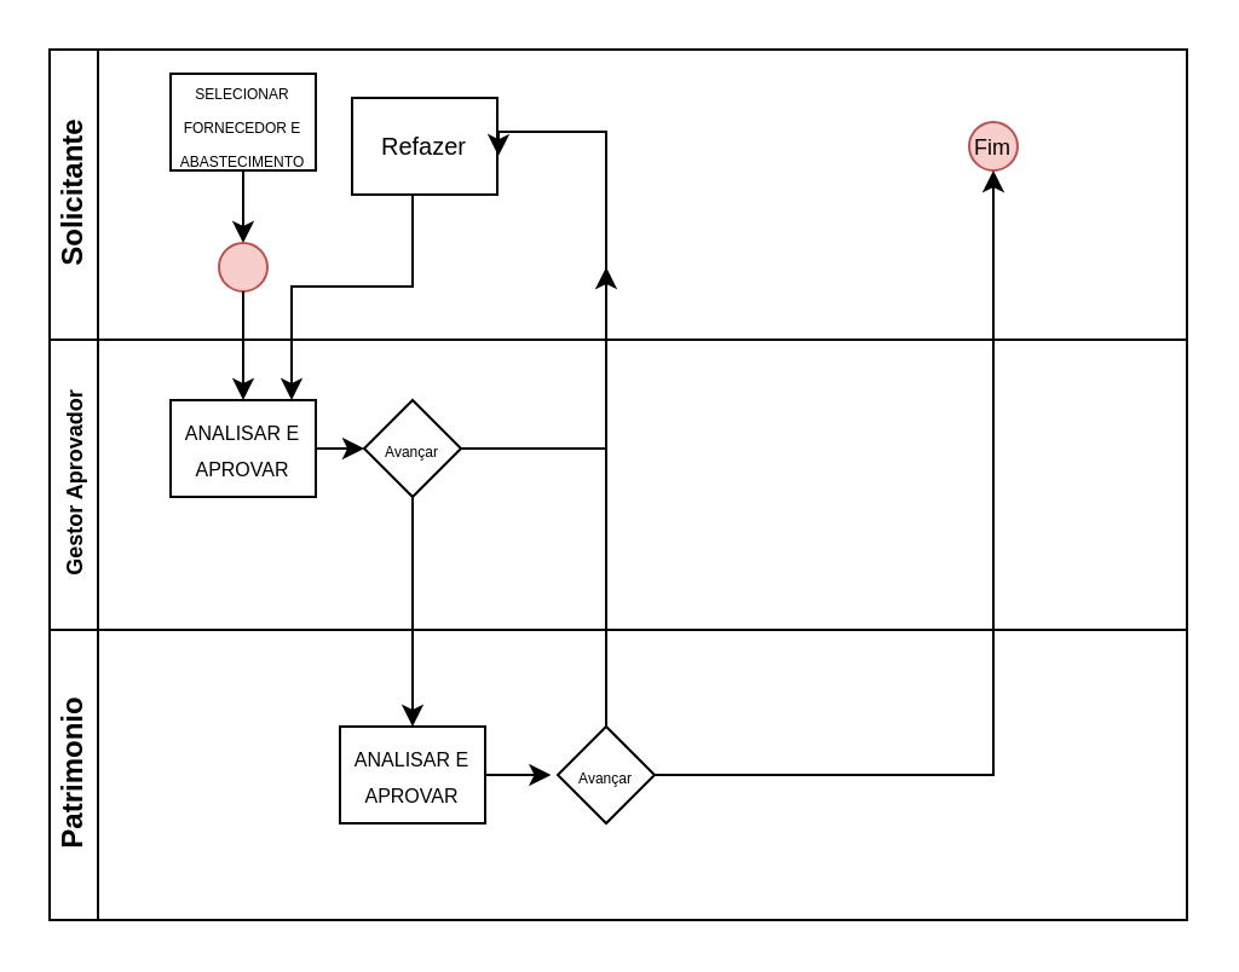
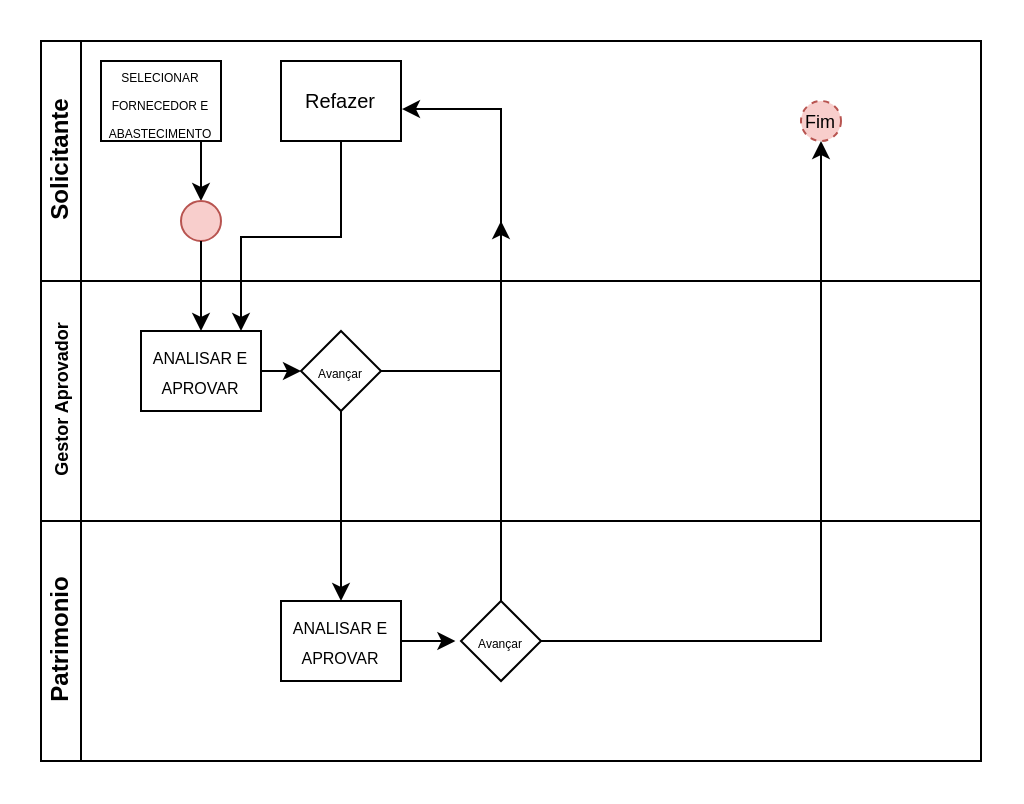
  <mxCell id="0" />
  <mxCell id="1" parent="0" />
  <mxCell id="2" value="" style="swimlane;html=1;childLayout=stackLayout;resizeParent=1;resizeParentMax=0;horizontal=0;startSize=0;horizontalStack=0;" parent="1" vertex="1"><mxGeometry x="20" y="20" width="470" height="360" as="geometry"><mxRectangle x="120" y="120" width="40" height="60" as="alternateBounds" /></mxGeometry></mxCell>
  <mxCell id="3" value="Solicitante" style="swimlane;html=1;startSize=20;horizontal=0;" parent="2" vertex="1"><mxGeometry width="470" height="120" as="geometry" /></mxCell>
  <mxCell id="4" style="edgeStyle=orthogonalEdgeStyle;rounded=0;orthogonalLoop=1;jettySize=auto;html=1;exitX=0.5;exitY=1;exitDx=0;exitDy=0;entryX=0.5;entryY=0;entryDx=0;entryDy=0;" edge="1" parent="3" source="5" target="6"><mxGeometry relative="1" as="geometry" /></mxCell>
- <mxCell id="5" value="&lt;div style=&quot;&quot;&gt;&lt;font style=&quot;font-size: 6px;&quot;&gt;&lt;br&gt;&lt;/font&gt;&lt;/div&gt;&lt;div style=&quot;&quot;&gt;&lt;font style=&quot;font-size: 6px;&quot;&gt;SELECIONAR FORNECEDOR E ABASTECIMENTO&lt;/font&gt;&lt;/div&gt;&lt;div style=&quot;font-size: 11px;&quot;&gt;&lt;br&gt;&lt;/div&gt;" style="rounded=0;whiteSpace=wrap;html=1;" vertex="1" parent="3"><mxGeometry x="50" y="10" width="60" height="40" as="geometry" /></mxCell>
+ <mxCell id="5" value="&lt;div style=&quot;&quot;&gt;&lt;font style=&quot;font-size: 6px;&quot;&gt;&lt;br&gt;&lt;/font&gt;&lt;/div&gt;&lt;div style=&quot;&quot;&gt;&lt;font style=&quot;font-size: 6px;&quot;&gt;SELECIONAR FORNECEDOR E ABASTECIMENTO&lt;/font&gt;&lt;/div&gt;&lt;div style=&quot;font-size: 11px;&quot;&gt;&lt;br&gt;&lt;/div&gt;" style="rounded=0;whiteSpace=wrap;html=1;" vertex="1" parent="3"><mxGeometry x="30" y="10" width="60" height="40" as="geometry" /></mxCell>
  <mxCell id="6" value="" style="ellipse;whiteSpace=wrap;html=1;fillColor=#f8cecc;strokeColor=#b85450;" vertex="1" parent="3"><mxGeometry x="70" y="80" width="20" height="20" as="geometry" /></mxCell>
- <mxCell id="7" value="&lt;font style=&quot;font-size: 10px;&quot;&gt;Refazer&lt;/font&gt;" style="rounded=0;whiteSpace=wrap;html=1;" vertex="1" parent="3"><mxGeometry x="125" y="20" width="60" height="40" as="geometry" /></mxCell>
- <mxCell id="8" value="&lt;font style=&quot;font-size: 9px;&quot;&gt;Fim&lt;/font&gt;" style="ellipse;whiteSpace=wrap;html=1;fillColor=#f8cecc;strokeColor=#b85450;" vertex="1" parent="3"><mxGeometry x="380" y="30" width="20" height="20" as="geometry" /></mxCell>
+ <mxCell id="7" value="&lt;font style=&quot;font-size: 10px;&quot;&gt;Refazer&lt;/font&gt;" style="rounded=0;whiteSpace=wrap;html=1;" vertex="1" parent="3"><mxGeometry x="120" y="10" width="60" height="40" as="geometry" /></mxCell>
+ <mxCell id="8" value="&lt;font style=&quot;font-size: 9px;&quot;&gt;Fim&lt;/font&gt;" style="ellipse;whiteSpace=wrap;html=1;fillColor=#f8cecc;strokeColor=#b85450;dashed=1;" vertex="1" parent="3"><mxGeometry x="380" y="30" width="20" height="20" as="geometry" /></mxCell>
  <mxCell id="9" value="&lt;font style=&quot;font-size: 9px;&quot;&gt;Gestor Aprovador&lt;/font&gt;" style="swimlane;html=1;startSize=20;horizontal=0;" parent="2" vertex="1"><mxGeometry y="120" width="470" height="120" as="geometry" /></mxCell>
  <mxCell id="10" value="&lt;font style=&quot;font-size: 6px;&quot;&gt;Avançar&lt;/font&gt;" style="rhombus;whiteSpace=wrap;html=1;" vertex="1" parent="9"><mxGeometry x="130" y="25" width="40" height="40" as="geometry" /></mxCell>
  <mxCell id="11" style="edgeStyle=orthogonalEdgeStyle;rounded=0;orthogonalLoop=1;jettySize=auto;html=1;exitX=1;exitY=0.5;exitDx=0;exitDy=0;entryX=0;entryY=0.5;entryDx=0;entryDy=0;" edge="1" parent="9" source="12" target="10"><mxGeometry relative="1" as="geometry" /></mxCell>
  <mxCell id="12" value="&lt;div style=&quot;&quot;&gt;&lt;div style=&quot;&quot;&gt;&lt;font style=&quot;font-size: 8px;&quot;&gt;&lt;br&gt;&lt;/font&gt;&lt;/div&gt;&lt;div style=&quot;&quot;&gt;&lt;font style=&quot;font-size: 8px;&quot;&gt;ANALISAR E APROVAR&lt;/font&gt;&lt;/div&gt;&lt;div style=&quot;&quot;&gt;&lt;br&gt;&lt;/div&gt;&lt;/div&gt;" style="rounded=0;whiteSpace=wrap;html=1;align=center;" vertex="1" parent="9"><mxGeometry x="50" y="25" width="60" height="40" as="geometry" /></mxCell>
  <mxCell id="13" value="Patrimonio&lt;br&gt;" style="swimlane;html=1;startSize=20;horizontal=0;" parent="2" vertex="1"><mxGeometry y="240" width="470" height="120" as="geometry" /></mxCell>
  <mxCell id="14" style="edgeStyle=orthogonalEdgeStyle;rounded=0;orthogonalLoop=1;jettySize=auto;html=1;exitX=0.5;exitY=0;exitDx=0;exitDy=0;" edge="1" parent="13" source="15"><mxGeometry relative="1" as="geometry"><mxPoint x="230" y="-150" as="targetPoint" /></mxGeometry></mxCell>
  <mxCell id="15" value="&lt;font style=&quot;font-size: 6px;&quot;&gt;Avançar&lt;/font&gt;" style="rhombus;whiteSpace=wrap;html=1;" vertex="1" parent="13"><mxGeometry x="210" y="40" width="40" height="40" as="geometry" /></mxCell>
  <mxCell id="16" value="&lt;div style=&quot;&quot;&gt;&lt;div style=&quot;&quot;&gt;&lt;font style=&quot;font-size: 8px;&quot;&gt;&lt;br&gt;&lt;/font&gt;&lt;/div&gt;&lt;div style=&quot;&quot;&gt;&lt;font style=&quot;font-size: 8px;&quot;&gt;ANALISAR E APROVAR&lt;/font&gt;&lt;/div&gt;&lt;div style=&quot;&quot;&gt;&lt;br&gt;&lt;/div&gt;&lt;/div&gt;" style="rounded=0;whiteSpace=wrap;html=1;align=center;" vertex="1" parent="13"><mxGeometry x="120" y="40" width="60" height="40" as="geometry" /></mxCell>
  <mxCell id="17" style="edgeStyle=orthogonalEdgeStyle;rounded=0;orthogonalLoop=1;jettySize=auto;html=1;exitX=1;exitY=0.5;exitDx=0;exitDy=0;entryX=-0.071;entryY=0.518;entryDx=0;entryDy=0;entryPerimeter=0;" edge="1" parent="13" source="16" target="15"><mxGeometry relative="1" as="geometry" /></mxCell>
  <mxCell id="18" style="edgeStyle=orthogonalEdgeStyle;rounded=0;orthogonalLoop=1;jettySize=auto;html=1;exitX=0.5;exitY=1;exitDx=0;exitDy=0;entryX=0.5;entryY=0;entryDx=0;entryDy=0;" edge="1" parent="2" source="6" target="12"><mxGeometry relative="1" as="geometry" /></mxCell>
  <mxCell id="19" style="edgeStyle=orthogonalEdgeStyle;rounded=0;orthogonalLoop=1;jettySize=auto;html=1;exitX=0.5;exitY=1;exitDx=0;exitDy=0;entryX=0.5;entryY=0;entryDx=0;entryDy=0;" edge="1" parent="2" source="10" target="16"><mxGeometry relative="1" as="geometry" /></mxCell>
  <mxCell id="20" style="edgeStyle=orthogonalEdgeStyle;rounded=0;orthogonalLoop=1;jettySize=auto;html=1;exitX=1;exitY=0.5;exitDx=0;exitDy=0;entryX=1.008;entryY=0.601;entryDx=0;entryDy=0;entryPerimeter=0;" edge="1" parent="2" source="10" target="7"><mxGeometry relative="1" as="geometry"><Array as="points"><mxPoint x="230" y="165" /><mxPoint x="230" y="34" /></Array></mxGeometry></mxCell>
  <mxCell id="21" style="edgeStyle=orthogonalEdgeStyle;rounded=0;orthogonalLoop=1;jettySize=auto;html=1;exitX=1;exitY=0.5;exitDx=0;exitDy=0;entryX=0.5;entryY=1;entryDx=0;entryDy=0;" edge="1" parent="2" source="15" target="8"><mxGeometry relative="1" as="geometry" /></mxCell>
  <mxCell id="22" style="edgeStyle=orthogonalEdgeStyle;rounded=0;orthogonalLoop=1;jettySize=auto;html=1;exitX=0.5;exitY=1;exitDx=0;exitDy=0;" edge="1" parent="2" source="7" target="12"><mxGeometry relative="1" as="geometry"><Array as="points"><mxPoint x="150" y="98" /><mxPoint x="100" y="98" /></Array></mxGeometry></mxCell>
